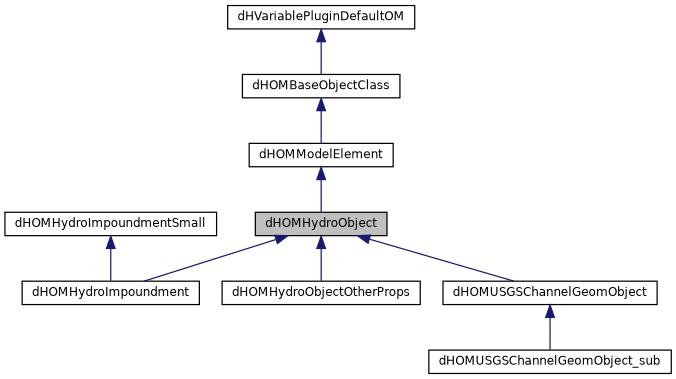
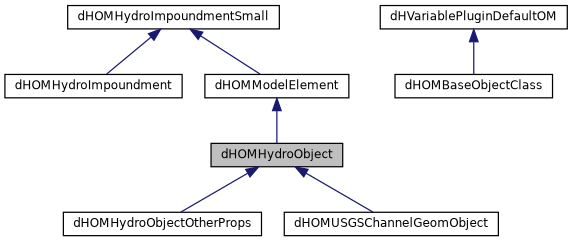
  digraph {
    node [color=black fillcolor=white fontname=Helvetica fontsize=10 shape=record style=filled]
    edge [color=midnightblue dir=back fontname=Helvetica fontsize=10 labelfontname=Helvetica labelfontsize=10 style=solid]
    n1 [fillcolor=grey75 fontcolor=black height=0.2 label=dHOMHydroObject width=0.4]
    n2 [height=0.2 label=dHOMHydroImpoundment width=0.4]
    n3 [height=0.2 label=dHOMHydroObjectOtherProps width=0.4]
    n4 [height=0.2 label=dHOMUSGSChannelGeomObject width=0.4]
-   n5 [height=0.2 label=dHOMUSGSChannelGeomObject_sub width=0.4]
    n6 [height=0.2 label=dHOMModelElement width=0.4]
    n7 [height=0.2 label=dHOMBaseObjectClass width=0.4]
    n8 [height=0.2 label=dHVariablePluginDefaultOM width=0.4]
    n9 [height=0.2 label=dHOMHydroImpoundmentSmall width=0.4]
-   n1 -> n2
    n1 -> n3
    n1 -> n4
-   n4 -> n5
    n6 -> n1
-   n7 -> n6
+   n9 -> n6
    n8 -> n7
    n9 -> n2
  }
